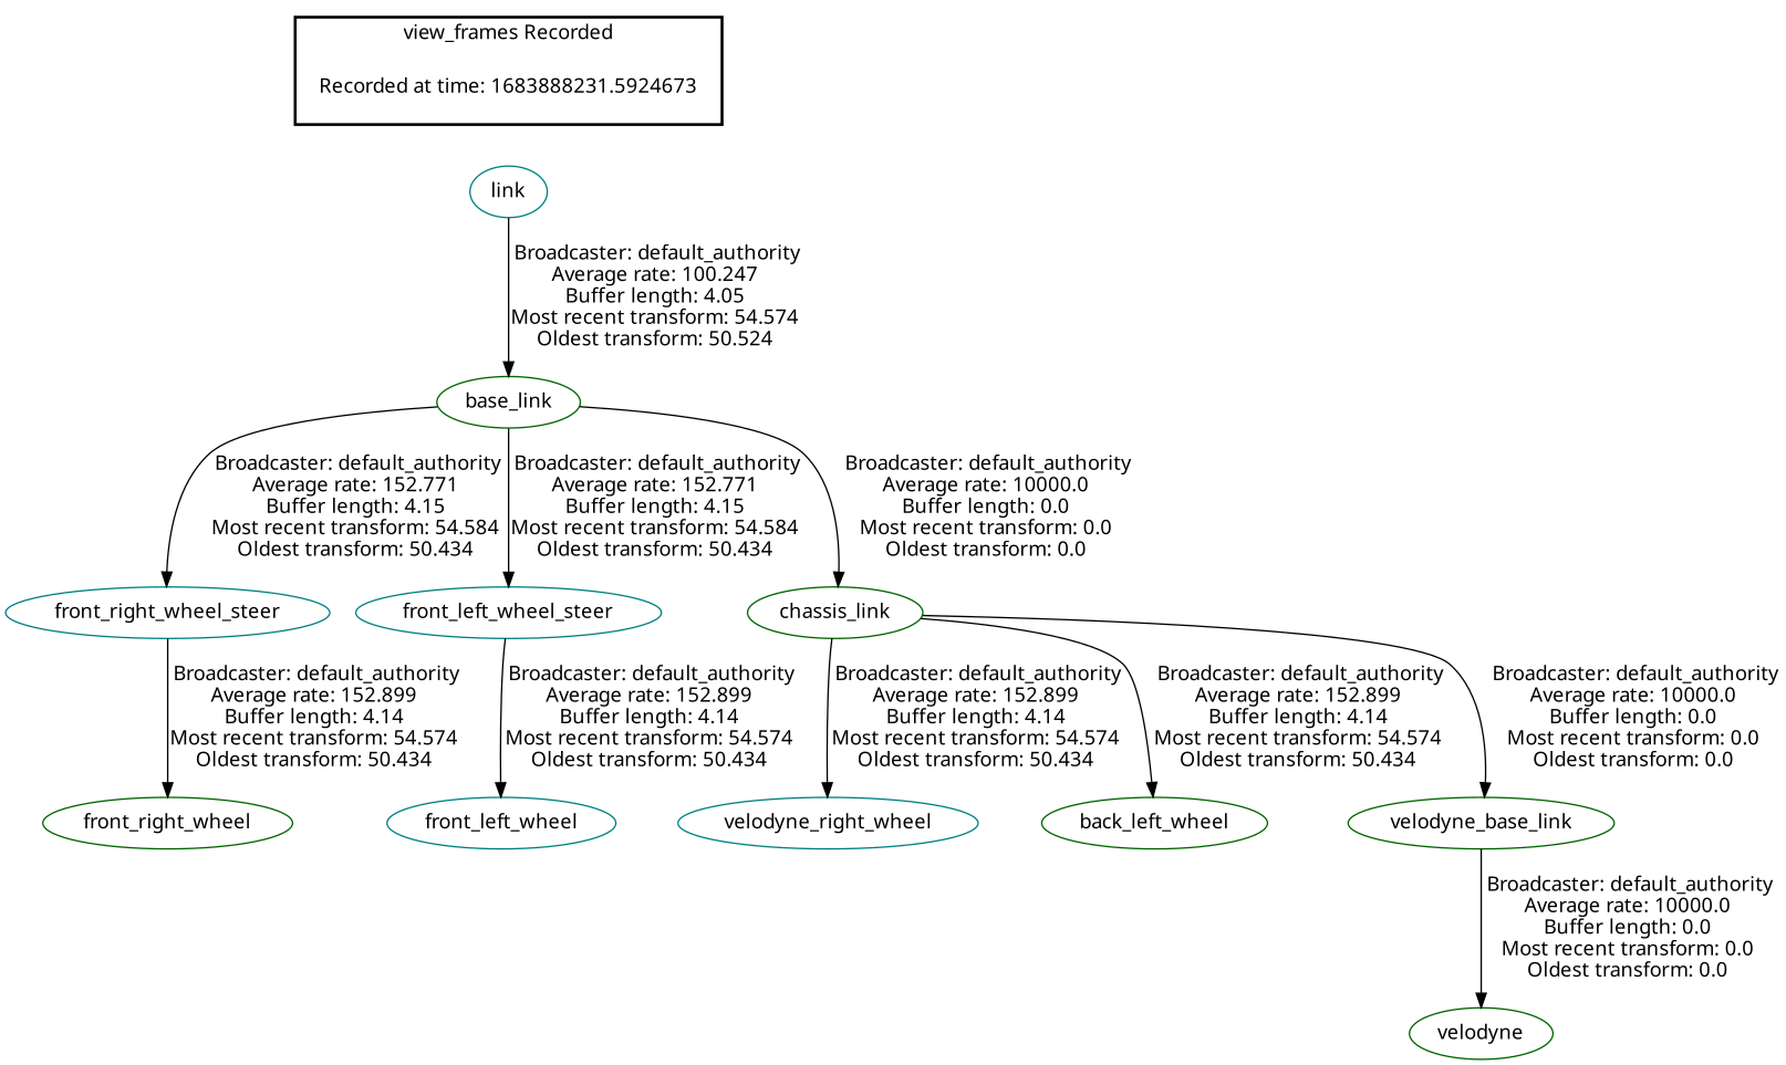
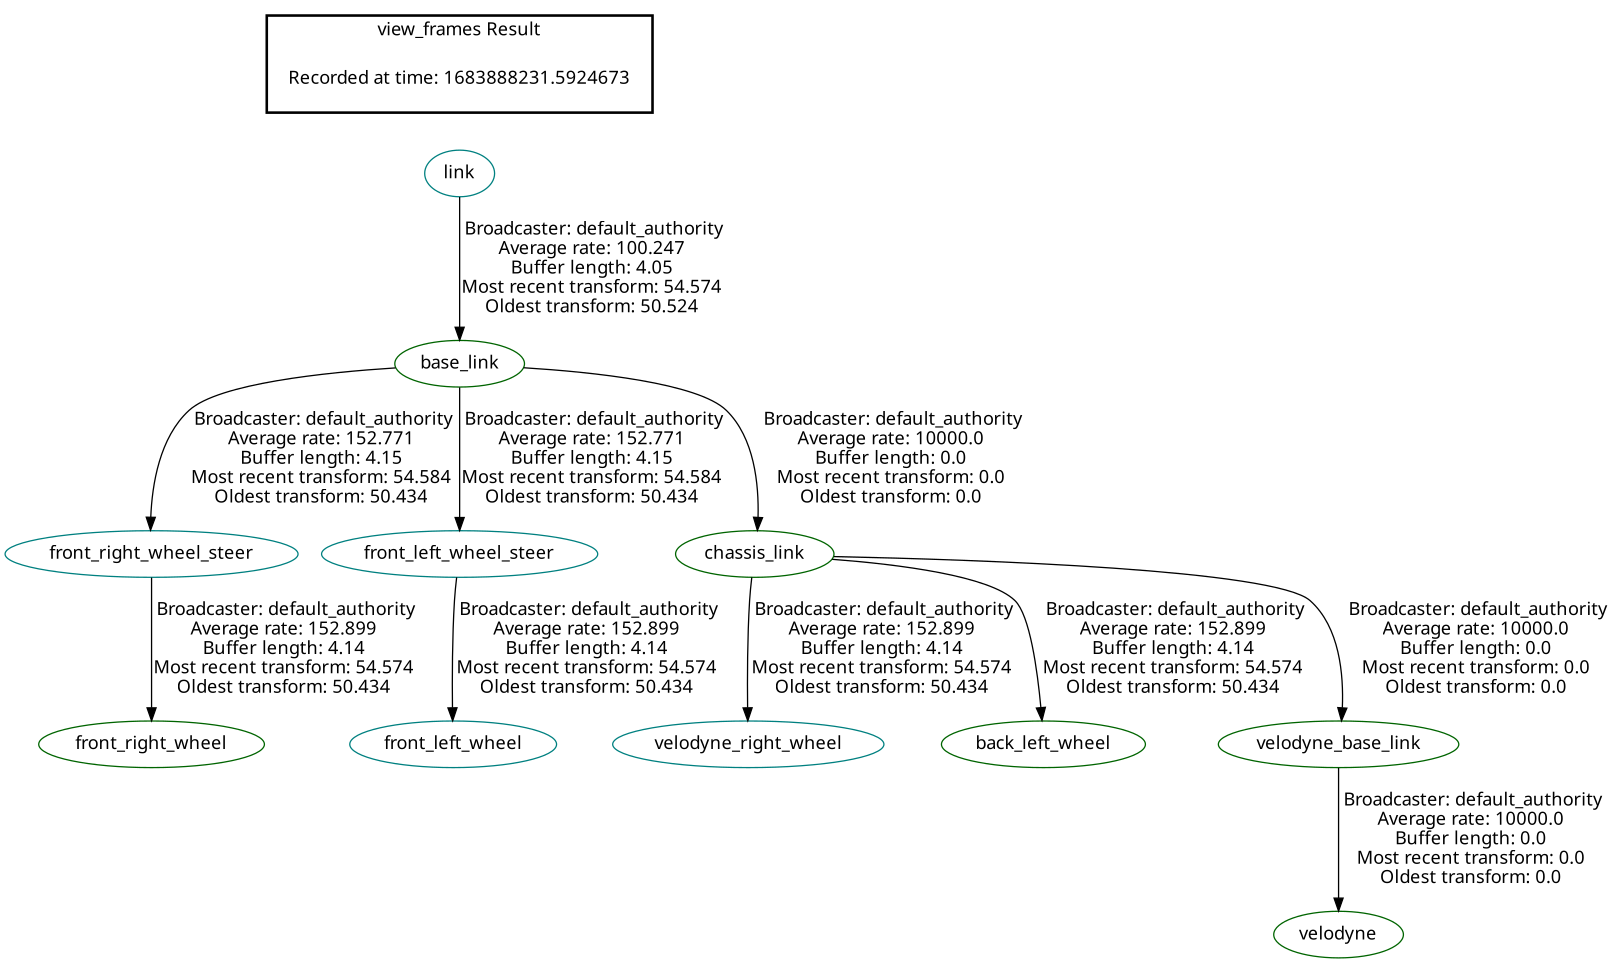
  digraph {
    fontname="Noto Sans"
    node [color=teal fontname="Noto Sans"]
    edge [fontname="Noto Sans"]
    "Recorded at time: 1683888231.5924673" [shape=plaintext]
    n2 [label=link]
    base_link [color=darkgreen]
    front_right_wheel_steer
    front_left_wheel_steer
    chassis_link [color=darkgreen]
    front_right_wheel [color=darkgreen]
    front_left_wheel
    n9 [label=velodyne_right_wheel]
    back_left_wheel [color=darkgreen]
    velodyne_base_link [color=darkgreen]
    velodyne [color=darkgreen]
    subgraph cluster_1 {
      color=black
-     label="view_frames Recorded"
+     label="view_frames Result"
      style=bold
      "Recorded at time: 1683888231.5924673"
    }
    "Recorded at time: 1683888231.5924673" -> n2 [style=invis]
    n2 -> base_link [label=" Broadcaster: default_authority\nAverage rate: 100.247\nBuffer length: 4.05\nMost recent transform: 54.574\nOldest transform: 50.524\n"]
    base_link -> front_right_wheel_steer [label=" Broadcaster: default_authority\nAverage rate: 152.771\nBuffer length: 4.15\nMost recent transform: 54.584\nOldest transform: 50.434\n"]
    base_link -> front_left_wheel_steer [label=" Broadcaster: default_authority\nAverage rate: 152.771\nBuffer length: 4.15\nMost recent transform: 54.584\nOldest transform: 50.434\n"]
    base_link -> chassis_link [label=" Broadcaster: default_authority\nAverage rate: 10000.0\nBuffer length: 0.0\nMost recent transform: 0.0\nOldest transform: 0.0\n"]
    front_right_wheel_steer -> front_right_wheel [label=" Broadcaster: default_authority\nAverage rate: 152.899\nBuffer length: 4.14\nMost recent transform: 54.574\nOldest transform: 50.434\n"]
    front_left_wheel_steer -> front_left_wheel [label=" Broadcaster: default_authority\nAverage rate: 152.899\nBuffer length: 4.14\nMost recent transform: 54.574\nOldest transform: 50.434\n"]
    chassis_link -> n9 [label=" Broadcaster: default_authority\nAverage rate: 152.899\nBuffer length: 4.14\nMost recent transform: 54.574\nOldest transform: 50.434\n"]
    chassis_link -> back_left_wheel [label=" Broadcaster: default_authority\nAverage rate: 152.899\nBuffer length: 4.14\nMost recent transform: 54.574\nOldest transform: 50.434\n"]
    chassis_link -> velodyne_base_link [label=" Broadcaster: default_authority\nAverage rate: 10000.0\nBuffer length: 0.0\nMost recent transform: 0.0\nOldest transform: 0.0\n"]
    velodyne_base_link -> velodyne [label=" Broadcaster: default_authority\nAverage rate: 10000.0\nBuffer length: 0.0\nMost recent transform: 0.0\nOldest transform: 0.0\n"]
  }
